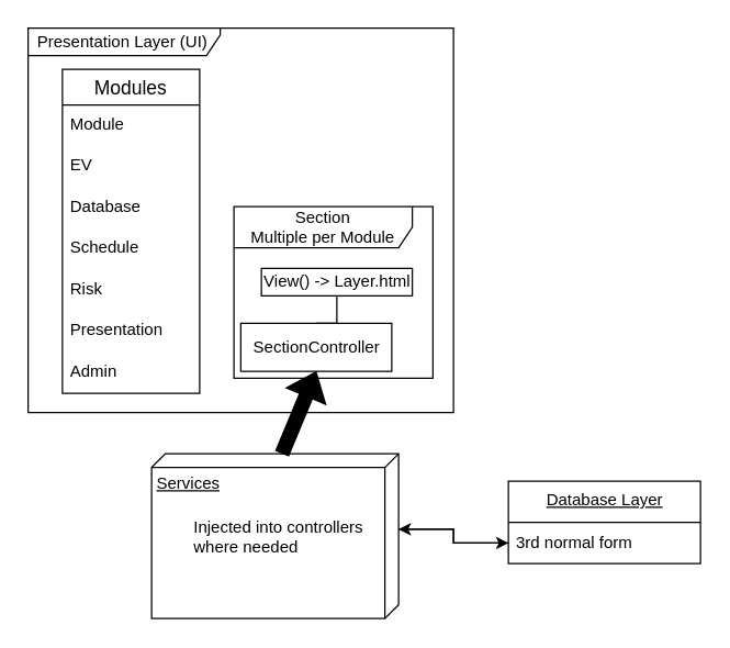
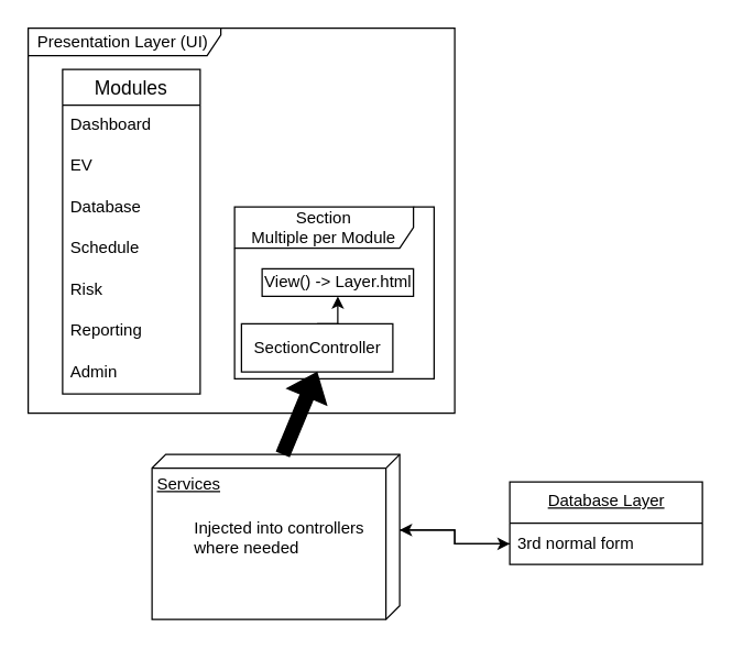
  <mxCell id="0" />
  <mxCell id="1" parent="0" />
  <mxCell id="2" value="Database Layer" style="swimlane;fontStyle=4;align=center;verticalAlign=top;childLayout=stackLayout;horizontal=1;startSize=30;horizontalStack=0;resizeParent=1;resizeParentMax=0;resizeLast=0;collapsible=0;marginBottom=0;html=1;" vertex="1" parent="1"><mxGeometry x="370" y="350" width="140" height="60" as="geometry" /></mxCell>
  <mxCell id="3" value="3rd normal form" style="html=1;strokeColor=none;fillColor=none;align=left;verticalAlign=middle;spacingLeft=4;spacingRight=4;rotatable=0;points=[[0,0.5],[1,0.5]];resizeWidth=1;" vertex="1" parent="2"><mxGeometry y="30" width="140" height="30" as="geometry" /></mxCell>
  <mxCell id="4" value="Presentation Layer (UI)" style="shape=umlFrame;whiteSpace=wrap;html=1;width=140;height=20;boundedLbl=1;verticalAlign=middle;align=left;spacingLeft=5;" vertex="1" parent="1"><mxGeometry x="20" y="20" width="310" height="280" as="geometry" /></mxCell>
  <mxCell id="5" value="Modules" style="swimlane;fontStyle=0;childLayout=stackLayout;horizontal=1;startSize=26;horizontalStack=0;resizeParent=1;resizeParentMax=0;resizeLast=0;collapsible=1;marginBottom=0;align=center;fontSize=14;" vertex="1" parent="1"><mxGeometry x="45" y="50" width="100" height="236" as="geometry"><mxRectangle x="30" y="40" width="90" height="30" as="alternateBounds" /></mxGeometry></mxCell>
- <mxCell id="6" value="Module  " style="text;strokeColor=none;fillColor=none;spacingLeft=4;spacingRight=4;overflow=hidden;rotatable=0;points=[[0,0.5],[1,0.5]];portConstraint=eastwest;fontSize=12;" vertex="1" parent="5"><mxGeometry y="26" width="100" height="30" as="geometry" /></mxCell>
+ <mxCell id="6" value="Dashboard  " style="text;strokeColor=none;fillColor=none;spacingLeft=4;spacingRight=4;overflow=hidden;rotatable=0;points=[[0,0.5],[1,0.5]];portConstraint=eastwest;fontSize=12;" vertex="1" parent="5"><mxGeometry y="26" width="100" height="30" as="geometry" /></mxCell>
  <mxCell id="7" value="EV" style="text;strokeColor=none;fillColor=none;spacingLeft=4;spacingRight=4;overflow=hidden;rotatable=0;points=[[0,0.5],[1,0.5]];portConstraint=eastwest;fontSize=12;" vertex="1" parent="5"><mxGeometry y="56" width="100" height="30" as="geometry" /></mxCell>
  <mxCell id="8" value="Database" style="text;strokeColor=none;fillColor=none;spacingLeft=4;spacingRight=4;overflow=hidden;rotatable=0;points=[[0,0.5],[1,0.5]];portConstraint=eastwest;fontSize=12;" vertex="1" parent="5"><mxGeometry y="86" width="100" height="30" as="geometry" /></mxCell>
  <mxCell id="9" value="Schedule" style="text;strokeColor=none;fillColor=none;spacingLeft=4;spacingRight=4;overflow=hidden;rotatable=0;points=[[0,0.5],[1,0.5]];portConstraint=eastwest;fontSize=12;" vertex="1" parent="5"><mxGeometry y="116" width="100" height="30" as="geometry" /></mxCell>
  <mxCell id="10" value="Risk" style="text;strokeColor=none;fillColor=none;spacingLeft=4;spacingRight=4;overflow=hidden;rotatable=0;points=[[0,0.5],[1,0.5]];portConstraint=eastwest;fontSize=12;" vertex="1" parent="5"><mxGeometry y="146" width="100" height="30" as="geometry" /></mxCell>
- <mxCell id="11" value="Presentation" style="text;strokeColor=none;fillColor=none;spacingLeft=4;spacingRight=4;overflow=hidden;rotatable=0;points=[[0,0.5],[1,0.5]];portConstraint=eastwest;fontSize=12;" vertex="1" parent="5"><mxGeometry y="176" width="100" height="30" as="geometry" /></mxCell>
+ <mxCell id="11" value="Reporting" style="text;strokeColor=none;fillColor=none;spacingLeft=4;spacingRight=4;overflow=hidden;rotatable=0;points=[[0,0.5],[1,0.5]];portConstraint=eastwest;fontSize=12;" vertex="1" parent="5"><mxGeometry y="176" width="100" height="30" as="geometry" /></mxCell>
  <mxCell id="12" value="Admin" style="text;strokeColor=none;fillColor=none;spacingLeft=4;spacingRight=4;overflow=hidden;rotatable=0;points=[[0,0.5],[1,0.5]];portConstraint=eastwest;fontSize=12;" vertex="1" parent="5"><mxGeometry y="206" width="100" height="30" as="geometry" /></mxCell>
  <mxCell id="13" value="Section&lt;br&gt;Multiple per Module" style="shape=umlFrame;whiteSpace=wrap;html=1;width=130;height=30;" vertex="1" parent="1"><mxGeometry x="170" y="150" width="145" height="125" as="geometry" /></mxCell>
  <mxCell id="14" value="View() -&amp;gt; Layer.html" style="html=1;" vertex="1" parent="1"><mxGeometry x="190" y="195" width="110" height="20" as="geometry" /></mxCell>
- <mxCell id="15" style="edgeStyle=orthogonalEdgeStyle;rounded=0;orthogonalLoop=1;jettySize=auto;html=1;exitX=0.5;exitY=0;exitDx=0;exitDy=0;entryX=0.5;entryY=1;entryDx=0;entryDy=0;endArrow=none;" edge="1" parent="1" source="16" target="14"><mxGeometry relative="1" as="geometry" /></mxCell>
+ <mxCell id="15" style="edgeStyle=orthogonalEdgeStyle;rounded=0;orthogonalLoop=1;jettySize=auto;html=1;exitX=0.5;exitY=0;exitDx=0;exitDy=0;entryX=0.5;entryY=1;entryDx=0;entryDy=0;" edge="1" parent="1" source="16" target="14"><mxGeometry relative="1" as="geometry" /></mxCell>
  <mxCell id="16" value="SectionController" style="html=1;" vertex="1" parent="1"><mxGeometry x="175" y="235" width="110" height="35" as="geometry" /></mxCell>
  <mxCell id="17" style="edgeStyle=orthogonalEdgeStyle;rounded=0;orthogonalLoop=1;jettySize=auto;html=1;exitX=0;exitY=0;exitDx=55;exitDy=0;exitPerimeter=0;" edge="1" parent="1" source="18" target="3"><mxGeometry relative="1" as="geometry" /></mxCell>
  <mxCell id="18" value="Services" style="verticalAlign=top;align=left;spacingTop=8;spacingLeft=2;spacingRight=12;shape=cube;size=10;direction=south;fontStyle=4;html=1;" vertex="1" parent="1"><mxGeometry x="110" y="330" width="180" height="120" as="geometry" /></mxCell>
  <mxCell id="19" value="Injected into controllers &#10;where needed" style="text;strokeColor=none;fillColor=none;align=left;verticalAlign=top;spacingLeft=4;spacingRight=4;overflow=hidden;rotatable=0;points=[[0,0.5],[1,0.5]];portConstraint=eastwest;" vertex="1" parent="1"><mxGeometry x="135" y="370" width="150" height="40" as="geometry" /></mxCell>
  <mxCell id="20" style="edgeStyle=orthogonalEdgeStyle;rounded=0;orthogonalLoop=1;jettySize=auto;html=1;exitX=0;exitY=0.5;exitDx=0;exitDy=0;entryX=0;entryY=0;entryDx=55;entryDy=0;entryPerimeter=0;" edge="1" parent="1" source="3" target="18"><mxGeometry relative="1" as="geometry" /></mxCell>
  <mxCell id="21" value="" style="shape=flexArrow;endArrow=classic;html=1;rounded=0;entryX=0.5;entryY=1;entryDx=0;entryDy=0;exitX=0;exitY=0;exitDx=0;exitDy=85;exitPerimeter=0;fillColor=#000000;" edge="1" parent="1" source="18" target="16"><mxGeometry width="50" height="50" relative="1" as="geometry"><mxPoint x="420" y="310" as="sourcePoint" /><mxPoint x="470" y="260" as="targetPoint" /></mxGeometry></mxCell>
